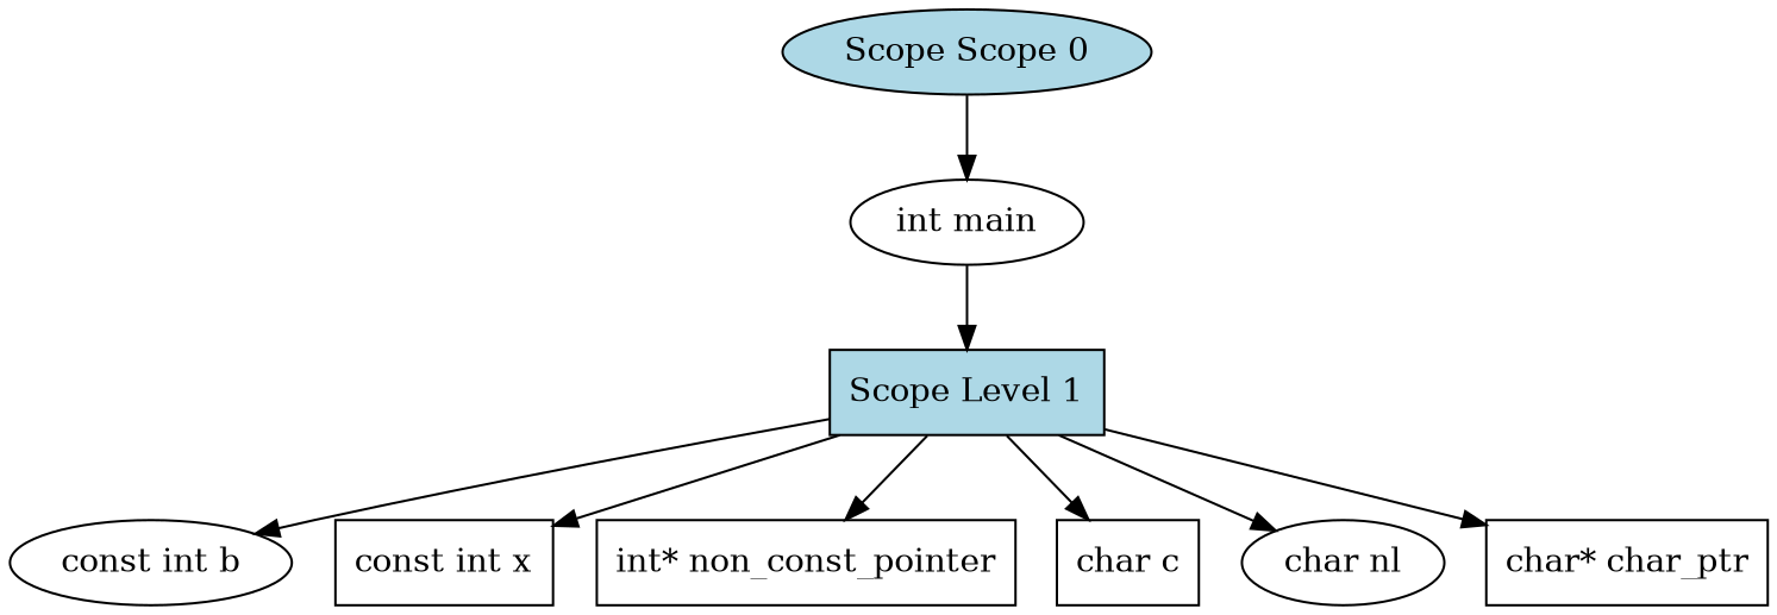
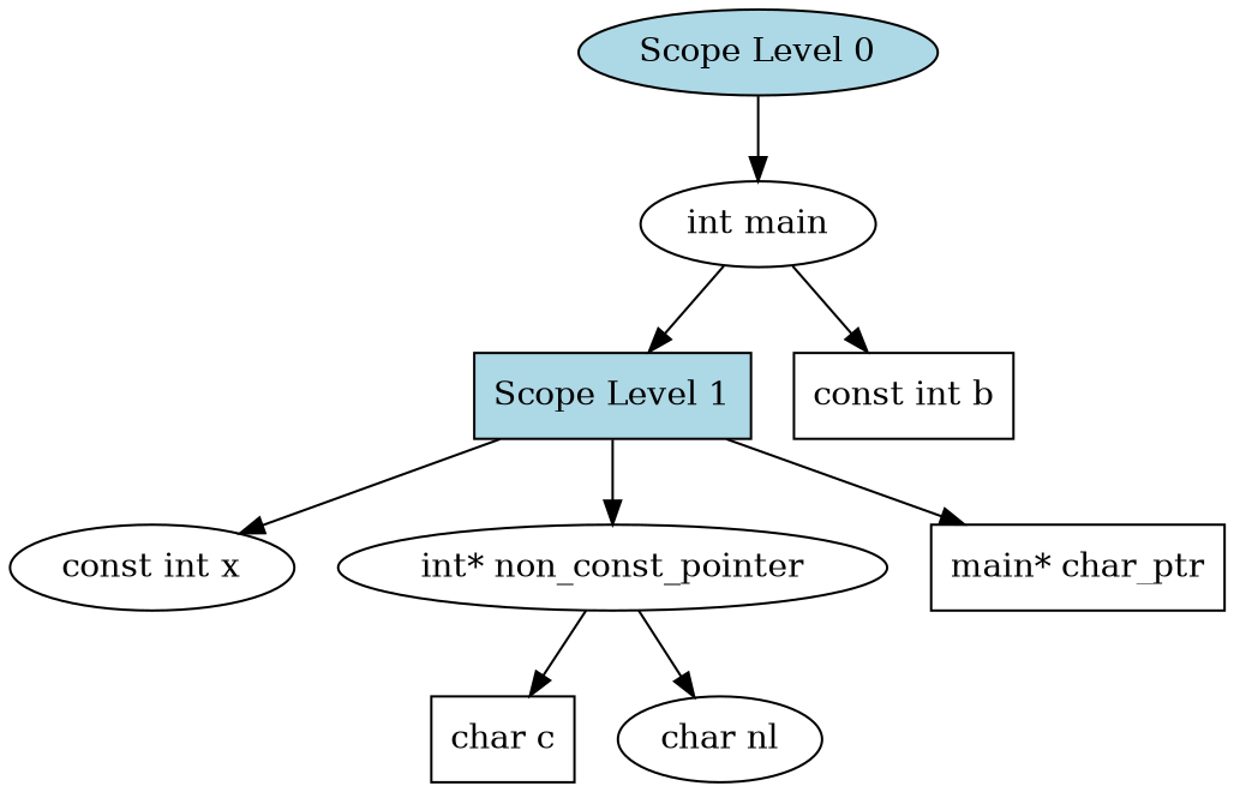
  digraph {
    node [fillcolor=white style=filled shape=box]
    edge [color=black]
-   n1 [fillcolor=lightblue label="Scope Scope 0" shape=""]
+   n1 [fillcolor=lightblue label="Scope Level 0" shape=""]
    n2 [label="int main" shape=ellipse]
    n3 [fillcolor=lightblue label="Scope Level 1"]
-   n4 [label="const int b" shape=ellipse]
-   n5 [label="const int x"]
-   n6 [label="int* non_const_pointer"]
+   n4 [label="const int b"]
+   n5 [label="const int x" shape=ellipse]
+   n6 [label="int* non_const_pointer" shape=ellipse]
    n7 [label="char c"]
    n8 [label="char nl" shape=ellipse]
-   n9 [label="char* char_ptr"]
+   n9 [label="main* char_ptr"]
    n1 -> n2
    n2 -> n3 [color=""]
-   n3 -> n4
+   n2 -> n4
    n3 -> n5
    n3 -> n6
-   n3 -> n7
-   n3 -> n8
+   n6 -> n7
+   n6 -> n8
    n3 -> n9
  }
